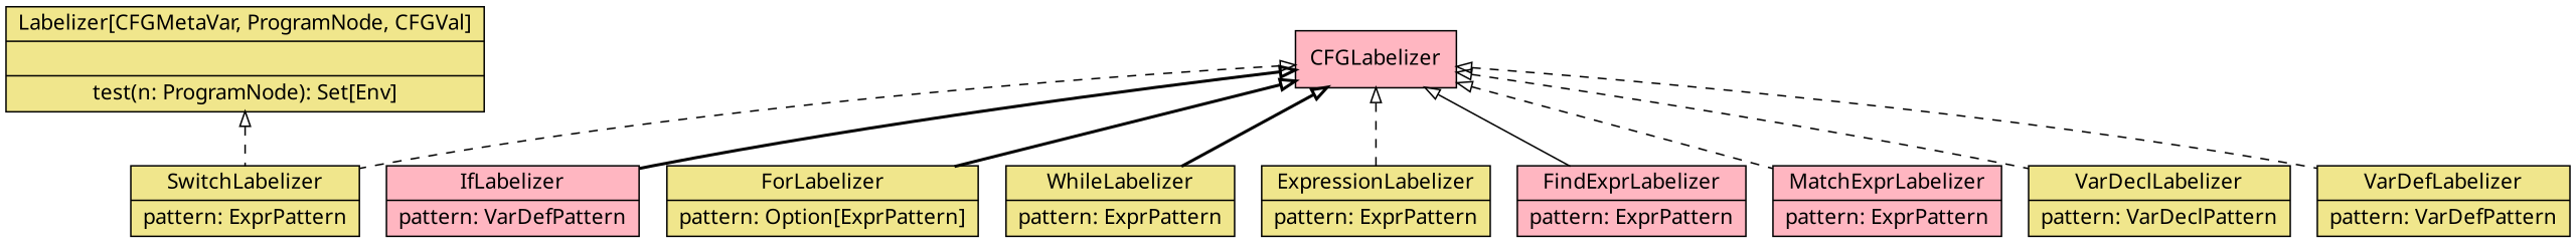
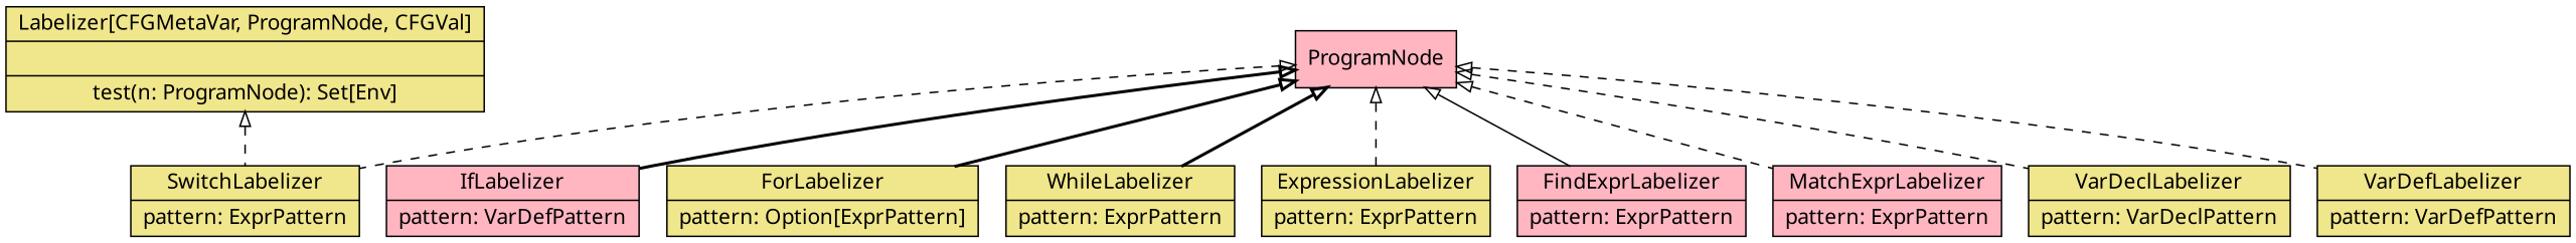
  digraph {
    fontname="Noto Sans"
    node [fillcolor=khaki fontname="Noto Sans" shape=record style=filled]
    edge [arrowtail=empty dir=back fontname="Noto Sans" style=dashed]
    n1 [label="{Labelizer[CFGMetaVar, ProgramNode, CFGVal]||test(n: ProgramNode): Set[Env]}"]
    n2 [label="{SwitchLabelizer|pattern: ExprPattern}"]
-   n3 [fillcolor=lightpink label=CFGLabelizer]
+   n3 [fillcolor=lightpink label=ProgramNode]
    n4 [fillcolor=lightpink label="{IfLabelizer|pattern: VarDefPattern}"]
    n5 [label="{ForLabelizer|pattern: Option[ExprPattern]}"]
    n6 [label="{WhileLabelizer|pattern: ExprPattern}"]
    n7 [label="{ExpressionLabelizer|pattern: ExprPattern}"]
    n8 [fillcolor=lightpink label="{FindExprLabelizer|pattern: ExprPattern}"]
    n9 [fillcolor=lightpink label="{MatchExprLabelizer|pattern: ExprPattern}"]
    n10 [label="{VarDeclLabelizer|pattern: VarDeclPattern}"]
    n11 [label="{VarDefLabelizer|pattern: VarDefPattern}"]
    n1 -> n2
    n3 -> n2
    n3 -> n4 [style=bold]
    n3 -> n5 [style=bold]
    n3 -> n6 [style=bold]
    n3 -> n7
    n3 -> n8 [style=solid]
    n3 -> n9
    n3 -> n10
    n3 -> n11
  }
